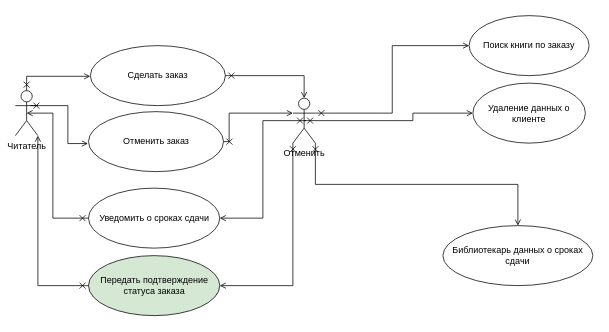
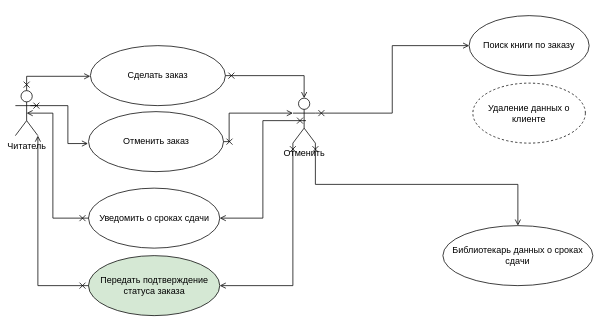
  <mxCell id="0" />
  <mxCell id="1" parent="0" />
  <mxCell id="2" style="edgeStyle=orthogonalEdgeStyle;rounded=0;orthogonalLoop=1;jettySize=auto;html=1;exitX=0.5;exitY=0;exitDx=0;exitDy=0;exitPerimeter=0;endArrow=open;endFill=0;startArrow=cross;startFill=0;entryX=-0.001;entryY=0.511;entryDx=0;entryDy=0;entryPerimeter=0;" parent="1" source="3" target="4" edge="1"><mxGeometry relative="1" as="geometry"><Array as="points"><mxPoint x="35" y="100" /><mxPoint x="120" y="100" /></Array></mxGeometry></mxCell>
  <mxCell id="3" value="Читатель" style="shape=umlActor;verticalLabelPosition=bottom;verticalAlign=top;html=1;outlineConnect=0;" parent="1" vertex="1"><mxGeometry x="20" y="120" width="30" height="60" as="geometry" /></mxCell>
  <mxCell id="4" value="Сделать заказ" style="ellipse;whiteSpace=wrap;html=1;" parent="1" vertex="1"><mxGeometry x="120" y="60" width="180" height="80" as="geometry" /></mxCell>
  <mxCell id="5" value="Передать подтверждение статуса заказа" style="ellipse;whiteSpace=wrap;html=1;fillColor=#d5e8d4;" parent="1" vertex="1"><mxGeometry x="117.5" y="340" width="175" height="80" as="geometry" /></mxCell>
  <mxCell id="6" style="edgeStyle=orthogonalEdgeStyle;rounded=0;orthogonalLoop=1;jettySize=auto;html=1;exitX=0;exitY=1;exitDx=0;exitDy=0;exitPerimeter=0;entryX=1;entryY=0.5;entryDx=0;entryDy=0;endArrow=open;endFill=0;startArrow=cross;startFill=0;" parent="1" source="10" target="5" edge="1"><mxGeometry relative="1" as="geometry" /></mxCell>
  <mxCell id="7" style="edgeStyle=orthogonalEdgeStyle;rounded=0;orthogonalLoop=1;jettySize=auto;html=1;exitX=1;exitY=0.333;exitDx=0;exitDy=0;exitPerimeter=0;entryX=0;entryY=0.5;entryDx=0;entryDy=0;endArrow=open;endFill=0;startArrow=cross;startFill=0;" parent="1" source="10" target="12" edge="1"><mxGeometry relative="1" as="geometry" /></mxCell>
- <mxCell id="8" style="edgeStyle=orthogonalEdgeStyle;rounded=0;orthogonalLoop=1;jettySize=auto;html=1;exitX=0.5;exitY=0.5;exitDx=0;exitDy=0;exitPerimeter=0;entryX=0;entryY=0.5;entryDx=0;entryDy=0;endArrow=open;endFill=0;startArrow=cross;startFill=0;" parent="1" source="10" target="13" edge="1"><mxGeometry relative="1" as="geometry"><Array as="points"><mxPoint x="550" y="160" /><mxPoint x="550" y="150" /></Array></mxGeometry></mxCell>
  <mxCell id="9" style="edgeStyle=orthogonalEdgeStyle;rounded=0;orthogonalLoop=1;jettySize=auto;html=1;exitX=1;exitY=1;exitDx=0;exitDy=0;exitPerimeter=0;entryX=0.5;entryY=0;entryDx=0;entryDy=0;endArrow=open;endFill=0;startArrow=cross;startFill=0;" parent="1" source="10" target="14" edge="1"><mxGeometry relative="1" as="geometry" /></mxCell>
  <mxCell id="10" value="Отменить" style="shape=umlActor;verticalLabelPosition=bottom;verticalAlign=top;html=1;outlineConnect=0;" parent="1" vertex="1"><mxGeometry x="390" y="130" width="30" height="60" as="geometry" /></mxCell>
  <mxCell id="11" style="edgeStyle=orthogonalEdgeStyle;rounded=0;orthogonalLoop=1;jettySize=auto;html=1;entryX=1;entryY=1;entryDx=0;entryDy=0;entryPerimeter=0;endArrow=open;endFill=0;startArrow=cross;startFill=0;exitX=0;exitY=0.5;exitDx=0;exitDy=0;" parent="1" target="3" edge="1" source="5"><mxGeometry relative="1" as="geometry"><mxPoint x="120" y="330" as="sourcePoint" /></mxGeometry></mxCell>
  <mxCell id="12" value="Поиск книги по заказу" style="ellipse;whiteSpace=wrap;html=1;" parent="1" vertex="1"><mxGeometry x="625" y="20" width="160" height="80" as="geometry" /></mxCell>
- <mxCell id="13" value="Удаление данных о клиенте" style="ellipse;whiteSpace=wrap;html=1;" parent="1" vertex="1"><mxGeometry x="630" y="110" width="150" height="80" as="geometry" /></mxCell>
+ <mxCell id="13" value="Удаление данных о клиенте" style="ellipse;whiteSpace=wrap;html=1;dashed=1;" parent="1" vertex="1"><mxGeometry x="630" y="110" width="150" height="80" as="geometry" /></mxCell>
  <mxCell id="14" value="Библиотекарь данных о сроках сдачи" style="ellipse;whiteSpace=wrap;html=1;" parent="1" vertex="1"><mxGeometry x="590" y="300" width="200" height="80" as="geometry" /></mxCell>
  <mxCell id="15" value="Отменить заказ" style="ellipse;whiteSpace=wrap;html=1;" vertex="1" parent="1"><mxGeometry x="117.5" y="148" width="180" height="80" as="geometry" /></mxCell>
  <mxCell id="16" style="edgeStyle=orthogonalEdgeStyle;rounded=0;orthogonalLoop=1;jettySize=auto;html=1;endArrow=open;endFill=0;startArrow=cross;startFill=0;entryX=-0.004;entryY=0.532;entryDx=0;entryDy=0;entryPerimeter=0;" edge="1" parent="1" target="15"><mxGeometry relative="1" as="geometry"><mxPoint x="40" y="140" as="sourcePoint" /><mxPoint x="107.5" y="180" as="targetPoint" /><Array as="points"><mxPoint x="90" y="140" /><mxPoint x="90" y="190" /><mxPoint x="117" y="190" /></Array></mxGeometry></mxCell>
  <mxCell id="17" style="edgeStyle=orthogonalEdgeStyle;rounded=0;orthogonalLoop=1;jettySize=auto;html=1;exitX=1;exitY=0.5;exitDx=0;exitDy=0;endArrow=open;endFill=0;startArrow=cross;startFill=0;entryX=0.5;entryY=0;entryDx=0;entryDy=0;entryPerimeter=0;" edge="1" parent="1" source="4" target="10"><mxGeometry relative="1" as="geometry"><mxPoint x="320" y="100" as="sourcePoint" /><mxPoint x="405" y="81" as="targetPoint" /><Array as="points"><mxPoint x="405" y="100" /></Array></mxGeometry></mxCell>
  <mxCell id="18" style="edgeStyle=orthogonalEdgeStyle;rounded=0;orthogonalLoop=1;jettySize=auto;html=1;exitX=1;exitY=0.5;exitDx=0;exitDy=0;endArrow=open;endFill=0;startArrow=cross;startFill=0;entryX=0;entryY=0.333;entryDx=0;entryDy=0;entryPerimeter=0;" edge="1" parent="1" source="15" target="10"><mxGeometry relative="1" as="geometry"><mxPoint x="305" y="198" as="sourcePoint" /><mxPoint x="390" y="179" as="targetPoint" /><Array as="points"><mxPoint x="305" y="188" /><mxPoint x="305" y="150" /></Array></mxGeometry></mxCell>
  <mxCell id="19" value="Уведомить о сроках сдачи" style="ellipse;whiteSpace=wrap;html=1;" vertex="1" parent="1"><mxGeometry x="117.5" y="250" width="175" height="80" as="geometry" /></mxCell>
  <mxCell id="20" style="edgeStyle=orthogonalEdgeStyle;rounded=0;orthogonalLoop=1;jettySize=auto;html=1;entryX=1;entryY=0.5;entryDx=0;entryDy=0;endArrow=open;endFill=0;startArrow=cross;startFill=0;" edge="1" parent="1" target="19"><mxGeometry relative="1" as="geometry"><mxPoint x="407.5" y="160" as="sourcePoint" /><mxPoint x="310" y="290" as="targetPoint" /><Array as="points"><mxPoint x="350" y="160" /><mxPoint x="350" y="290" /></Array></mxGeometry></mxCell>
  <mxCell id="21" style="edgeStyle=orthogonalEdgeStyle;rounded=0;orthogonalLoop=1;jettySize=auto;html=1;endArrow=open;endFill=0;startArrow=cross;startFill=0;exitX=0;exitY=0.5;exitDx=0;exitDy=0;entryX=0.5;entryY=0.5;entryDx=0;entryDy=0;entryPerimeter=0;" edge="1" parent="1" source="19" target="3"><mxGeometry relative="1" as="geometry"><mxPoint x="132.5" y="300" as="sourcePoint" /><mxPoint x="50" y="160" as="targetPoint" /><Array as="points"><mxPoint x="70" y="290" /><mxPoint x="70" y="150" /></Array></mxGeometry></mxCell>
